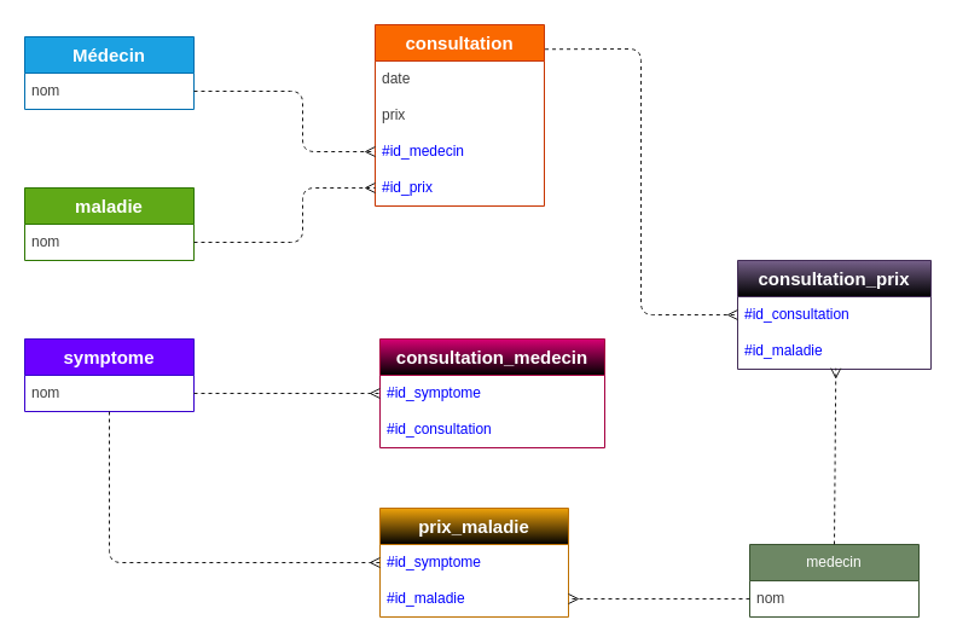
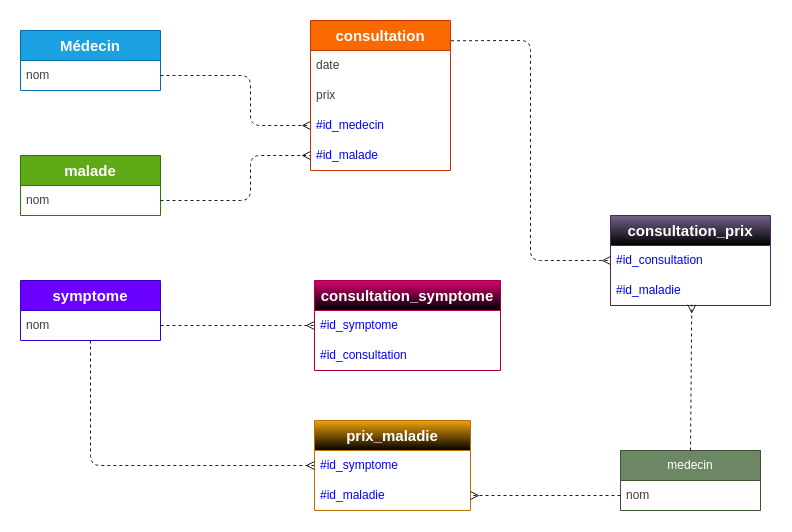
  <mxCell id="0" />
  <mxCell id="1" parent="0" />
- <mxCell id="2" value="&lt;font style=&quot;font-size: 15px;&quot;&gt;&lt;b&gt;maladie&lt;/b&gt;&lt;/font&gt;" style="swimlane;fontStyle=0;childLayout=stackLayout;horizontal=1;startSize=30;horizontalStack=0;resizeParent=1;resizeParentMax=0;resizeLast=0;collapsible=1;marginBottom=0;whiteSpace=wrap;html=1;strokeColor=#2D7600;fillColor=#60a917;fontColor=#ffffff;" parent="1" vertex="1"><mxGeometry x="20" y="155" width="140" height="60" as="geometry" /></mxCell>
+ <mxCell id="2" value="&lt;font style=&quot;font-size: 15px;&quot;&gt;&lt;b&gt;malade&lt;/b&gt;&lt;/font&gt;" style="swimlane;fontStyle=0;childLayout=stackLayout;horizontal=1;startSize=30;horizontalStack=0;resizeParent=1;resizeParentMax=0;resizeLast=0;collapsible=1;marginBottom=0;whiteSpace=wrap;html=1;strokeColor=#2D7600;fillColor=#60a917;fontColor=#ffffff;" parent="1" vertex="1"><mxGeometry x="20" y="155" width="140" height="60" as="geometry" /></mxCell>
  <mxCell id="3" value="nom" style="text;strokeColor=none;fillColor=none;align=left;verticalAlign=middle;spacingLeft=4;spacingRight=4;overflow=hidden;points=[[0,0.5],[1,0.5]];portConstraint=eastwest;rotatable=0;whiteSpace=wrap;html=1;fontColor=#3D3D3D;" parent="2" vertex="1"><mxGeometry y="30" width="140" height="30" as="geometry" /></mxCell>
  <mxCell id="4" value="&lt;font size=&quot;1&quot; color=&quot;#ffffff&quot;&gt;&lt;b style=&quot;font-size: 15px;&quot;&gt;consultation&lt;/b&gt;&lt;/font&gt;" style="swimlane;fontStyle=0;childLayout=stackLayout;horizontal=1;startSize=30;horizontalStack=0;resizeParent=1;resizeParentMax=0;resizeLast=0;collapsible=1;marginBottom=0;whiteSpace=wrap;html=1;strokeColor=#C73500;fillColor=#fa6800;fontColor=#000000;" parent="1" vertex="1"><mxGeometry x="310" y="20" width="140" height="150" as="geometry" /></mxCell>
  <mxCell id="5" value="date" style="text;strokeColor=none;fillColor=none;align=left;verticalAlign=middle;spacingLeft=4;spacingRight=4;overflow=hidden;points=[[0,0.5],[1,0.5]];portConstraint=eastwest;rotatable=0;whiteSpace=wrap;html=1;fontColor=#3D3D3D;" parent="4" vertex="1"><mxGeometry y="30" width="140" height="30" as="geometry" /></mxCell>
  <mxCell id="6" value="prix" style="text;strokeColor=none;fillColor=none;align=left;verticalAlign=middle;spacingLeft=4;spacingRight=4;overflow=hidden;points=[[0,0.5],[1,0.5]];portConstraint=eastwest;rotatable=0;whiteSpace=wrap;html=1;fontColor=#3D3D3D;" parent="4" vertex="1"><mxGeometry y="60" width="140" height="30" as="geometry" /></mxCell>
  <mxCell id="7" value="#id_medecin" style="text;strokeColor=none;fillColor=none;align=left;verticalAlign=middle;spacingLeft=4;spacingRight=4;overflow=hidden;points=[[0,0.5],[1,0.5]];portConstraint=eastwest;rotatable=0;whiteSpace=wrap;html=1;fontColor=#0000FF;" parent="4" vertex="1"><mxGeometry y="90" width="140" height="30" as="geometry" /></mxCell>
- <mxCell id="8" value="#id_prix" style="text;strokeColor=none;fillColor=none;align=left;verticalAlign=middle;spacingLeft=4;spacingRight=4;overflow=hidden;points=[[0,0.5],[1,0.5]];portConstraint=eastwest;rotatable=0;whiteSpace=wrap;html=1;fontColor=#0000FF;" parent="4" vertex="1"><mxGeometry y="120" width="140" height="30" as="geometry" /></mxCell>
+ <mxCell id="8" value="#id_malade" style="text;strokeColor=none;fillColor=none;align=left;verticalAlign=middle;spacingLeft=4;spacingRight=4;overflow=hidden;points=[[0,0.5],[1,0.5]];portConstraint=eastwest;rotatable=0;whiteSpace=wrap;html=1;fontColor=#0000FF;" parent="4" vertex="1"><mxGeometry y="120" width="140" height="30" as="geometry" /></mxCell>
  <mxCell id="9" value="&lt;b&gt;&lt;font style=&quot;font-size: 15px;&quot;&gt;Médecin&lt;/font&gt;&lt;/b&gt;" style="swimlane;fontStyle=0;childLayout=stackLayout;horizontal=1;startSize=30;horizontalStack=0;resizeParent=1;resizeParentMax=0;resizeLast=0;collapsible=1;marginBottom=0;whiteSpace=wrap;html=1;strokeColor=#006EAF;fillColor=#1ba1e2;fontColor=#ffffff;" parent="1" vertex="1"><mxGeometry x="20" y="30" width="140" height="60" as="geometry" /></mxCell>
  <mxCell id="10" value="nom" style="text;strokeColor=none;fillColor=none;align=left;verticalAlign=middle;spacingLeft=4;spacingRight=4;overflow=hidden;points=[[0,0.5],[1,0.5]];portConstraint=eastwest;rotatable=0;whiteSpace=wrap;html=1;fontColor=#3D3D3D;" parent="9" vertex="1"><mxGeometry y="30" width="140" height="30" as="geometry" /></mxCell>
  <mxCell id="11" value="medecin" style="swimlane;fontStyle=0;childLayout=stackLayout;horizontal=1;startSize=30;horizontalStack=0;resizeParent=1;resizeParentMax=0;resizeLast=0;collapsible=1;marginBottom=0;whiteSpace=wrap;html=1;strokeColor=#3A5431;fillColor=#6d8764;fontColor=#ffffff;" parent="1" vertex="1"><mxGeometry x="620" y="450" width="140" height="60" as="geometry" /></mxCell>
  <mxCell id="12" value="nom" style="text;strokeColor=none;fillColor=none;align=left;verticalAlign=middle;spacingLeft=4;spacingRight=4;overflow=hidden;points=[[0,0.5],[1,0.5]];portConstraint=eastwest;rotatable=0;whiteSpace=wrap;html=1;fontColor=#3D3D3D;" parent="11" vertex="1"><mxGeometry y="30" width="140" height="30" as="geometry" /></mxCell>
  <mxCell id="13" value="&lt;font style=&quot;font-size: 15px;&quot;&gt;&lt;b&gt;symptome&lt;/b&gt;&lt;/font&gt;" style="swimlane;fontStyle=0;childLayout=stackLayout;horizontal=1;startSize=30;horizontalStack=0;resizeParent=1;resizeParentMax=0;resizeLast=0;collapsible=1;marginBottom=0;whiteSpace=wrap;html=1;strokeColor=#3700CC;fillColor=#6a00ff;fontColor=#ffffff;" parent="1" vertex="1"><mxGeometry x="20" y="280" width="140" height="60" as="geometry" /></mxCell>
  <mxCell id="14" value="nom" style="text;strokeColor=none;fillColor=none;align=left;verticalAlign=middle;spacingLeft=4;spacingRight=4;overflow=hidden;points=[[0,0.5],[1,0.5]];portConstraint=eastwest;rotatable=0;whiteSpace=wrap;html=1;fontColor=#3D3D3D;" parent="13" vertex="1"><mxGeometry y="30" width="140" height="30" as="geometry" /></mxCell>
- <mxCell id="15" value="&lt;font style=&quot;font-size: 15px;&quot;&gt;&lt;b&gt;consultation_medecin&lt;/b&gt;&lt;/font&gt;" style="swimlane;fontStyle=0;childLayout=stackLayout;horizontal=1;startSize=30;horizontalStack=0;resizeParent=1;resizeParentMax=0;resizeLast=0;collapsible=1;marginBottom=0;whiteSpace=wrap;html=1;strokeColor=#A50040;fillColor=#d80073;fontColor=#ffffff;gradientColor=default;" parent="1" vertex="1"><mxGeometry x="314" y="280" width="186" height="90" as="geometry" /></mxCell>
+ <mxCell id="15" value="&lt;font style=&quot;font-size: 15px;&quot;&gt;&lt;b&gt;consultation_symptome&lt;/b&gt;&lt;/font&gt;" style="swimlane;fontStyle=0;childLayout=stackLayout;horizontal=1;startSize=30;horizontalStack=0;resizeParent=1;resizeParentMax=0;resizeLast=0;collapsible=1;marginBottom=0;whiteSpace=wrap;html=1;strokeColor=#A50040;fillColor=#d80073;fontColor=#ffffff;gradientColor=default;" parent="1" vertex="1"><mxGeometry x="314" y="280" width="186" height="90" as="geometry" /></mxCell>
  <mxCell id="16" value="#id_symptome" style="text;strokeColor=none;fillColor=none;align=left;verticalAlign=middle;spacingLeft=4;spacingRight=4;overflow=hidden;points=[[0,0.5],[1,0.5]];portConstraint=eastwest;rotatable=0;whiteSpace=wrap;html=1;fontColor=#0000FF;" parent="15" vertex="1"><mxGeometry y="30" width="186" height="30" as="geometry" /></mxCell>
  <mxCell id="17" value="#id_consultation" style="text;strokeColor=none;fillColor=none;align=left;verticalAlign=middle;spacingLeft=4;spacingRight=4;overflow=hidden;points=[[0,0.5],[1,0.5]];portConstraint=eastwest;rotatable=0;whiteSpace=wrap;html=1;fontColor=#0000FF;" parent="15" vertex="1"><mxGeometry y="60" width="186" height="30" as="geometry" /></mxCell>
  <mxCell id="18" value="&lt;b&gt;&lt;font color=&quot;#ffffff&quot; style=&quot;font-size: 15px;&quot;&gt;prix_maladie&lt;/font&gt;&lt;/b&gt;" style="swimlane;fontStyle=0;childLayout=stackLayout;horizontal=1;startSize=30;horizontalStack=0;resizeParent=1;resizeParentMax=0;resizeLast=0;collapsible=1;marginBottom=0;whiteSpace=wrap;html=1;strokeColor=#BD7000;fillColor=#f0a30a;fontColor=#000000;gradientColor=default;" parent="1" vertex="1"><mxGeometry x="314" y="420" width="156" height="90" as="geometry" /></mxCell>
  <mxCell id="19" value="#id_symptome" style="text;strokeColor=none;fillColor=none;align=left;verticalAlign=middle;spacingLeft=4;spacingRight=4;overflow=hidden;points=[[0,0.5],[1,0.5]];portConstraint=eastwest;rotatable=0;whiteSpace=wrap;html=1;fontColor=#0000FF;" parent="18" vertex="1"><mxGeometry y="30" width="156" height="30" as="geometry" /></mxCell>
  <mxCell id="20" value="#id_maladie" style="text;strokeColor=none;fillColor=none;align=left;verticalAlign=middle;spacingLeft=4;spacingRight=4;overflow=hidden;points=[[0,0.5],[1,0.5]];portConstraint=eastwest;rotatable=0;whiteSpace=wrap;html=1;fontColor=#0000FF;" parent="18" vertex="1"><mxGeometry y="60" width="156" height="30" as="geometry" /></mxCell>
  <mxCell id="21" value="&lt;b&gt;&lt;font style=&quot;font-size: 15px;&quot;&gt;consultation_prix&lt;/font&gt;&lt;/b&gt;" style="swimlane;fontStyle=0;childLayout=stackLayout;horizontal=1;startSize=30;horizontalStack=0;resizeParent=1;resizeParentMax=0;resizeLast=0;collapsible=1;marginBottom=0;whiteSpace=wrap;html=1;strokeColor=#432D57;fillColor=#76608a;fontColor=#ffffff;gradientColor=default;" parent="1" vertex="1"><mxGeometry x="610" y="215" width="160" height="90" as="geometry" /></mxCell>
  <mxCell id="22" value="#id_consultation" style="text;strokeColor=none;fillColor=none;align=left;verticalAlign=middle;spacingLeft=4;spacingRight=4;overflow=hidden;points=[[0,0.5],[1,0.5]];portConstraint=eastwest;rotatable=0;whiteSpace=wrap;html=1;fontColor=#0000FF;" parent="21" vertex="1"><mxGeometry y="30" width="160" height="30" as="geometry" /></mxCell>
  <mxCell id="23" value="#id_maladie" style="text;strokeColor=none;fillColor=none;align=left;verticalAlign=middle;spacingLeft=4;spacingRight=4;overflow=hidden;points=[[0,0.5],[1,0.5]];portConstraint=eastwest;rotatable=0;whiteSpace=wrap;html=1;fontColor=#0000FF;" parent="21" vertex="1"><mxGeometry y="60" width="160" height="30" as="geometry" /></mxCell>
  <mxCell id="24" value="" style="endArrow=ERmany;dashed=1;html=1;fontColor=#FFFFFF;strokeColor=#1C1C1C;entryX=0;entryY=0.5;entryDx=0;entryDy=0;exitX=1;exitY=0.5;exitDx=0;exitDy=0;endFill=0;" parent="1" source="10" target="7" edge="1"><mxGeometry width="50" height="50" relative="1" as="geometry"><mxPoint x="180" y="130" as="sourcePoint" /><mxPoint x="230" y="80" as="targetPoint" /><Array as="points"><mxPoint x="250" y="75" /><mxPoint x="250" y="125" /></Array></mxGeometry></mxCell>
  <mxCell id="25" value="" style="endArrow=ERmany;dashed=1;html=1;fontColor=#FFFFFF;strokeColor=#1C1C1C;entryX=0;entryY=0.5;entryDx=0;entryDy=0;exitX=1;exitY=0.5;exitDx=0;exitDy=0;endFill=0;" parent="1" source="14" target="16" edge="1"><mxGeometry width="50" height="50" relative="1" as="geometry"><mxPoint x="150" y="75" as="sourcePoint" /><mxPoint x="320" y="135" as="targetPoint" /><Array as="points" /></mxGeometry></mxCell>
  <mxCell id="26" value="" style="endArrow=ERmany;dashed=1;html=1;fontColor=#FFFFFF;strokeColor=#1C1C1C;entryX=1;entryY=0.5;entryDx=0;entryDy=0;endFill=0;exitX=0;exitY=0.5;exitDx=0;exitDy=0;" parent="1" source="12" target="20" edge="1"><mxGeometry width="50" height="50" relative="1" as="geometry"><mxPoint x="600" y="420" as="sourcePoint" /><mxPoint x="324" y="285" as="targetPoint" /><Array as="points" /></mxGeometry></mxCell>
  <mxCell id="27" value="" style="endArrow=ERmany;dashed=1;html=1;fontColor=#FFFFFF;strokeColor=#1C1C1C;endFill=0;entryX=0;entryY=0.5;entryDx=0;entryDy=0;" parent="1" source="14" target="19" edge="1"><mxGeometry width="50" height="50" relative="1" as="geometry"><mxPoint x="102.94" y="301.65" as="sourcePoint" /><mxPoint x="310" y="400" as="targetPoint" /><Array as="points"><mxPoint x="90" y="465" /></Array></mxGeometry></mxCell>
  <mxCell id="28" value="" style="endArrow=ERmany;dashed=1;html=1;fontColor=#FFFFFF;strokeColor=#1C1C1C;entryX=0.508;entryY=0.972;entryDx=0;entryDy=0;endFill=0;exitX=0.5;exitY=0;exitDx=0;exitDy=0;entryPerimeter=0;" parent="1" source="11" target="23" edge="1"><mxGeometry width="50" height="50" relative="1" as="geometry"><mxPoint x="620" y="445" as="sourcePoint" /><mxPoint x="464" y="445" as="targetPoint" /><Array as="points" /></mxGeometry></mxCell>
  <mxCell id="29" value="" style="endArrow=ERmany;dashed=1;html=1;fontColor=#FFFFFF;strokeColor=#1C1C1C;entryX=0;entryY=0.5;entryDx=0;entryDy=0;exitX=1.004;exitY=0.135;exitDx=0;exitDy=0;endFill=0;exitPerimeter=0;" parent="1" source="4" target="22" edge="1"><mxGeometry width="50" height="50" relative="1" as="geometry"><mxPoint x="180" y="135" as="sourcePoint" /><mxPoint x="320" y="135" as="targetPoint" /><Array as="points"><mxPoint x="530" y="40" /><mxPoint x="530" y="260" /></Array></mxGeometry></mxCell>
  <mxCell id="30" value="" style="endArrow=ERmany;dashed=1;html=1;fontColor=#FFFFFF;strokeColor=#1C1C1C;entryX=0;entryY=0.5;entryDx=0;entryDy=0;endFill=0;exitX=1;exitY=0.5;exitDx=0;exitDy=0;" parent="1" source="3" target="8" edge="1"><mxGeometry width="50" height="50" relative="1" as="geometry"><mxPoint x="580" y="50" as="sourcePoint" /><mxPoint x="464" y="445" as="targetPoint" /><Array as="points"><mxPoint x="250" y="200" /><mxPoint x="250" y="155" /></Array></mxGeometry></mxCell>
